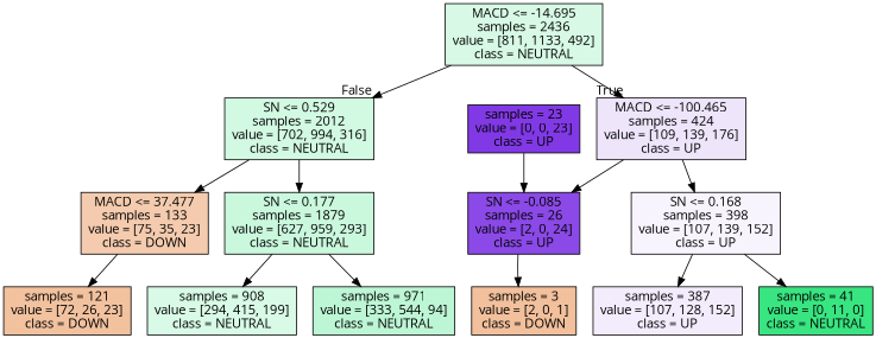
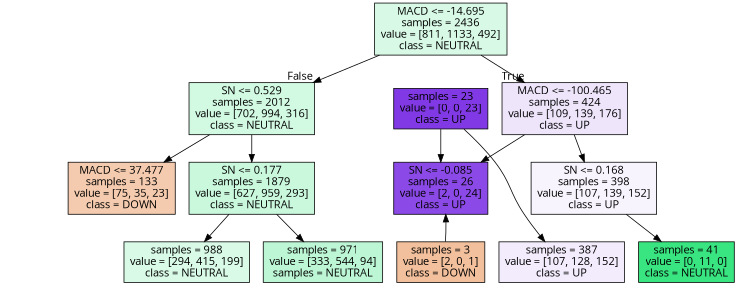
  digraph {
    fontname="Open Sans"
    node [color=black fontname="Open Sans" shape=box style=filled]
    edge [fontname="Open Sans"]
    n1 [fillcolor="#39e58133" label="MACD <= -14.695\nsamples = 2436\nvalue = [811, 1133, 492]\nclass = NEUTRAL"]
    n2 [fillcolor="#8139e521" label="MACD <= -100.465\nsamples = 424\nvalue = [109, 139, 176]\nclass = UP"]
    n3 [fillcolor="#39e58139" label="SN <= 0.529\nsamples = 2012\nvalue = [702, 994, 316]\nclass = NEUTRAL"]
    n4 [fillcolor="#8139e5ea" label="SN <= -0.085\nsamples = 26\nvalue = [2, 0, 24]\nclass = UP"]
    n5 [fillcolor="#8139e50d" label="SN <= 0.168\nsamples = 398\nvalue = [107, 139, 152]\nclass = UP"]
    n6 [fillcolor="#39e58144" label="SN <= 0.177\nsamples = 1879\nvalue = [627, 959, 293]\nclass = NEUTRAL"]
    n7 [fillcolor="#e5813968" label="MACD <= 37.477\nsamples = 133\nvalue = [75, 35, 23]\nclass = DOWN"]
    n8 [fillcolor="#e581397f" label="samples = 3\nvalue = [2, 0, 1]\nclass = DOWN"]
    n9 [fillcolor="#8139e518" label="samples = 387\nvalue = [107, 128, 152]\nclass = UP"]
    n10 [fillcolor="#39e581ff" label="samples = 41\nvalue = [0, 11, 0]\nclass = NEUTRAL"]
    n11 [fillcolor="#8139e5ff" label="samples = 23\nvalue = [0, 0, 23]\nclass = UP"]
-   n12 [fillcolor="#39e58132" label="samples = 908\nvalue = [294, 415, 199]\nclass = NEUTRAL"]
-   n13 [fillcolor="#39e58154" label="samples = 971\nvalue = [333, 544, 94]\nclass = NEUTRAL"]
-   n14 [fillcolor="#e581397b" label="samples = 121\nvalue = [72, 26, 23]\nclass = DOWN"]
+   n12 [fillcolor="#39e58132" label="samples = 988\nvalue = [294, 415, 199]\nclass = NEUTRAL"]
+   n13 [fillcolor="#39e58154" label="samples = 971\nvalue = [333, 544, 94]\nsamples = NEUTRAL"]
    n1 -> n2 [headlabel=True labelangle=45 labeldistance=2.5]
    n1 -> n3 [headlabel=False labelangle=-45 labeldistance=2.5]
    n2 -> n4
    n2 -> n5
    n3 -> n6
    n3 -> n7
-   n4 -> n8
-   n5 -> n9
+   n8 -> n4
+   n11 -> n9
    n5 -> n10
    n6 -> n12
    n6 -> n13
-   n7 -> n14
    n11 -> n4
  }
